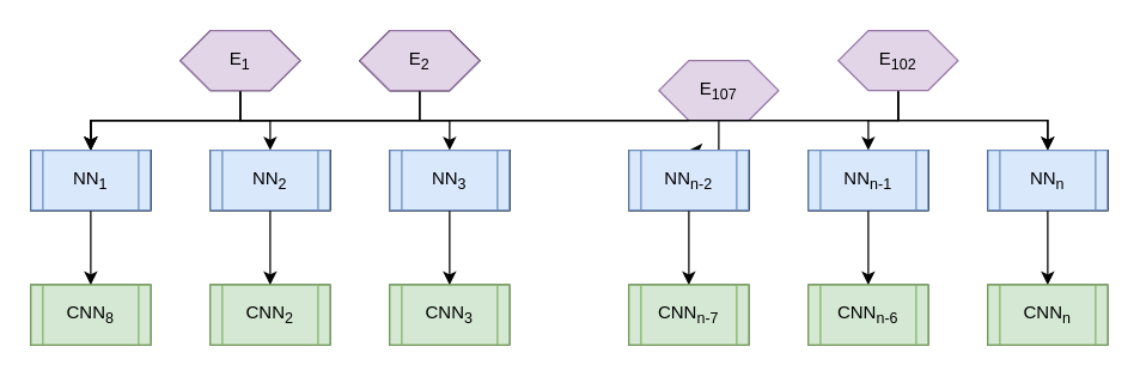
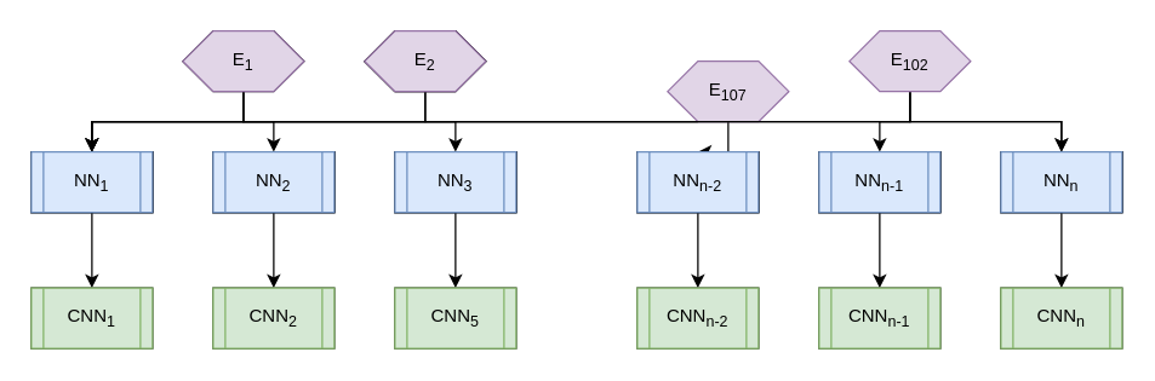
  <mxCell id="0" />
  <mxCell id="1" parent="0" />
  <mxCell id="2" value="E&lt;sub&gt;1&lt;/sub&gt;" style="shape=hexagon;perimeter=hexagonPerimeter2;whiteSpace=wrap;html=1;fixedSize=1;" vertex="1" parent="1"><mxGeometry x="120" y="20" width="80" height="40" as="geometry" /></mxCell>
  <mxCell id="3" style="edgeStyle=orthogonalEdgeStyle;rounded=0;orthogonalLoop=1;jettySize=auto;html=1;entryX=0.5;entryY=0;entryDx=0;entryDy=0;" edge="1" parent="1" source="6" target="38"><mxGeometry relative="1" as="geometry"><Array as="points"><mxPoint x="160" y="80" /><mxPoint x="60" y="80" /></Array></mxGeometry></mxCell>
  <mxCell id="4" style="edgeStyle=orthogonalEdgeStyle;rounded=0;orthogonalLoop=1;jettySize=auto;html=1;entryX=0.5;entryY=0;entryDx=0;entryDy=0;" edge="1" parent="1" source="6" target="44"><mxGeometry relative="1" as="geometry"><Array as="points"><mxPoint x="160" y="80" /><mxPoint x="700" y="80" /></Array></mxGeometry></mxCell>
  <mxCell id="5" style="edgeStyle=orthogonalEdgeStyle;rounded=0;orthogonalLoop=1;jettySize=auto;html=1;entryX=0.5;entryY=0;entryDx=0;entryDy=0;" edge="1" parent="1" source="6" target="40"><mxGeometry relative="1" as="geometry" /></mxCell>
  <mxCell id="6" value="E&lt;sub&gt;1&lt;/sub&gt;" style="shape=hexagon;perimeter=hexagonPerimeter2;whiteSpace=wrap;html=1;fixedSize=1;fillColor=#e1d5e7;strokeColor=#9673a6;" vertex="1" parent="1"><mxGeometry x="120" y="20" width="80" height="40" as="geometry" /></mxCell>
  <mxCell id="7" value="E&lt;sub&gt;2&lt;/sub&gt;" style="shape=hexagon;perimeter=hexagonPerimeter2;whiteSpace=wrap;html=1;fixedSize=1;" vertex="1" parent="1"><mxGeometry x="240" y="20" width="80" height="40" as="geometry" /></mxCell>
  <mxCell id="8" value="E&lt;sub&gt;2&lt;/sub&gt;" style="shape=hexagon;perimeter=hexagonPerimeter2;whiteSpace=wrap;html=1;fixedSize=1;" vertex="1" parent="1"><mxGeometry x="240" y="20" width="80" height="40" as="geometry" /></mxCell>
  <mxCell id="9" style="edgeStyle=orthogonalEdgeStyle;rounded=0;orthogonalLoop=1;jettySize=auto;html=1;" edge="1" parent="1" source="11" target="38"><mxGeometry relative="1" as="geometry"><Array as="points"><mxPoint x="280" y="80" /><mxPoint x="60" y="80" /></Array></mxGeometry></mxCell>
  <mxCell id="10" style="edgeStyle=orthogonalEdgeStyle;rounded=0;orthogonalLoop=1;jettySize=auto;html=1;entryX=0.5;entryY=0;entryDx=0;entryDy=0;" edge="1" parent="1" source="11" target="42"><mxGeometry relative="1" as="geometry" /></mxCell>
  <mxCell id="11" value="E&lt;sub&gt;2&lt;/sub&gt;" style="shape=hexagon;perimeter=hexagonPerimeter2;whiteSpace=wrap;html=1;fixedSize=1;fillColor=#e1d5e7;strokeColor=#9673a6;" vertex="1" parent="1"><mxGeometry x="240" y="20" width="80" height="40" as="geometry" /></mxCell>
  <mxCell id="12" style="edgeStyle=orthogonalEdgeStyle;rounded=0;orthogonalLoop=1;jettySize=auto;html=1;" edge="1" parent="1" source="14" target="38"><mxGeometry relative="1" as="geometry"><Array as="points"><mxPoint x="480" y="80" /><mxPoint x="60" y="80" /></Array></mxGeometry></mxCell>
  <mxCell id="13" style="edgeStyle=orthogonalEdgeStyle;rounded=0;orthogonalLoop=1;jettySize=auto;html=1;entryX=0.5;entryY=0;entryDx=0;entryDy=0;" edge="1" parent="1" source="14" target="46"><mxGeometry relative="1" as="geometry" /></mxCell>
  <mxCell id="14" value="E&lt;sub&gt;107&lt;/sub&gt;" style="shape=hexagon;perimeter=hexagonPerimeter2;whiteSpace=wrap;html=1;fixedSize=1;fillColor=#e1d5e7;strokeColor=#9673a6;" vertex="1" parent="1"><mxGeometry x="440" y="40" width="80" height="40" as="geometry" /></mxCell>
  <mxCell id="15" style="edgeStyle=orthogonalEdgeStyle;rounded=0;orthogonalLoop=1;jettySize=auto;html=1;entryX=0.5;entryY=0;entryDx=0;entryDy=0;" edge="1" parent="1" source="18" target="38"><mxGeometry relative="1" as="geometry"><Array as="points"><mxPoint x="600" y="80" /><mxPoint x="60" y="80" /></Array></mxGeometry></mxCell>
  <mxCell id="16" style="edgeStyle=orthogonalEdgeStyle;rounded=0;orthogonalLoop=1;jettySize=auto;html=1;entryX=0.5;entryY=0;entryDx=0;entryDy=0;" edge="1" parent="1" source="18" target="48"><mxGeometry relative="1" as="geometry" /></mxCell>
  <mxCell id="17" style="edgeStyle=orthogonalEdgeStyle;rounded=0;orthogonalLoop=1;jettySize=auto;html=1;entryX=0.5;entryY=0;entryDx=0;entryDy=0;" edge="1" parent="1" source="18" target="44"><mxGeometry relative="1" as="geometry"><Array as="points"><mxPoint x="600" y="80" /><mxPoint x="700" y="80" /></Array></mxGeometry></mxCell>
  <mxCell id="18" value="E&lt;sub&gt;102&lt;/sub&gt;" style="shape=hexagon;perimeter=hexagonPerimeter2;whiteSpace=wrap;html=1;fixedSize=1;fillColor=#e1d5e7;strokeColor=#9673a6;" vertex="1" parent="1"><mxGeometry x="560" y="20" width="80" height="40" as="geometry" /></mxCell>
  <mxCell id="19" value="NN&lt;sub&gt;1&lt;/sub&gt;" style="shape=process;whiteSpace=wrap;html=1;backgroundOutline=1;" vertex="1" parent="1"><mxGeometry x="20" y="100" width="80" height="40" as="geometry" /></mxCell>
  <mxCell id="20" value="NN&lt;sub&gt;1&lt;/sub&gt;" style="shape=process;whiteSpace=wrap;html=1;backgroundOutline=1;" vertex="1" parent="1"><mxGeometry x="140" y="100" width="80" height="40" as="geometry" /></mxCell>
  <mxCell id="21" value="NN&lt;sub&gt;1&lt;/sub&gt;" style="shape=process;whiteSpace=wrap;html=1;backgroundOutline=1;" vertex="1" parent="1"><mxGeometry x="260" y="100" width="80" height="40" as="geometry" /></mxCell>
  <mxCell id="22" value="NN&lt;sub&gt;1&lt;/sub&gt;" style="shape=process;whiteSpace=wrap;html=1;backgroundOutline=1;" vertex="1" parent="1"><mxGeometry x="660" y="100" width="80" height="40" as="geometry" /></mxCell>
  <mxCell id="23" value="NN&lt;sub&gt;1&lt;/sub&gt;" style="shape=process;whiteSpace=wrap;html=1;backgroundOutline=1;" vertex="1" parent="1"><mxGeometry x="420" y="100" width="80" height="40" as="geometry" /></mxCell>
  <mxCell id="24" value="NN&lt;sub&gt;1&lt;/sub&gt;" style="shape=process;whiteSpace=wrap;html=1;backgroundOutline=1;" vertex="1" parent="1"><mxGeometry x="540" y="100" width="80" height="40" as="geometry" /></mxCell>
  <mxCell id="25" value="NN&lt;sub&gt;1&lt;/sub&gt;" style="shape=process;whiteSpace=wrap;html=1;backgroundOutline=1;" vertex="1" parent="1"><mxGeometry x="20" y="100" width="80" height="40" as="geometry" /></mxCell>
  <mxCell id="26" value="NN&lt;sub&gt;2&lt;/sub&gt;" style="shape=process;whiteSpace=wrap;html=1;backgroundOutline=1;" vertex="1" parent="1"><mxGeometry x="140" y="100" width="80" height="40" as="geometry" /></mxCell>
  <mxCell id="27" value="NN&lt;sub&gt;3&lt;/sub&gt;" style="shape=process;whiteSpace=wrap;html=1;backgroundOutline=1;" vertex="1" parent="1"><mxGeometry x="260" y="100" width="80" height="40" as="geometry" /></mxCell>
  <mxCell id="28" value="NN&lt;sub&gt;n&lt;/sub&gt;" style="shape=process;whiteSpace=wrap;html=1;backgroundOutline=1;" vertex="1" parent="1"><mxGeometry x="660" y="100" width="80" height="40" as="geometry" /></mxCell>
  <mxCell id="29" value="NN&lt;sub&gt;n-2&lt;/sub&gt;" style="shape=process;whiteSpace=wrap;html=1;backgroundOutline=1;" vertex="1" parent="1"><mxGeometry x="420" y="100" width="80" height="40" as="geometry" /></mxCell>
  <mxCell id="30" value="NN&lt;sub&gt;n-1&lt;/sub&gt;" style="shape=process;whiteSpace=wrap;html=1;backgroundOutline=1;" vertex="1" parent="1"><mxGeometry x="540" y="100" width="80" height="40" as="geometry" /></mxCell>
  <mxCell id="31" value="NN&lt;sub&gt;1&lt;/sub&gt;" style="shape=process;whiteSpace=wrap;html=1;backgroundOutline=1;" vertex="1" parent="1"><mxGeometry x="20" y="100" width="80" height="40" as="geometry" /></mxCell>
  <mxCell id="32" value="NN&lt;sub&gt;1&lt;/sub&gt;" style="shape=process;whiteSpace=wrap;html=1;backgroundOutline=1;" vertex="1" parent="1"><mxGeometry x="140" y="100" width="80" height="40" as="geometry" /></mxCell>
  <mxCell id="33" value="NN&lt;sub&gt;1&lt;/sub&gt;" style="shape=process;whiteSpace=wrap;html=1;backgroundOutline=1;" vertex="1" parent="1"><mxGeometry x="260" y="100" width="80" height="40" as="geometry" /></mxCell>
  <mxCell id="34" value="NN&lt;sub&gt;1&lt;/sub&gt;" style="shape=process;whiteSpace=wrap;html=1;backgroundOutline=1;" vertex="1" parent="1"><mxGeometry x="660" y="100" width="80" height="40" as="geometry" /></mxCell>
  <mxCell id="35" value="NN&lt;sub&gt;1&lt;/sub&gt;" style="shape=process;whiteSpace=wrap;html=1;backgroundOutline=1;" vertex="1" parent="1"><mxGeometry x="420" y="100" width="80" height="40" as="geometry" /></mxCell>
  <mxCell id="36" value="NN&lt;sub&gt;1&lt;/sub&gt;" style="shape=process;whiteSpace=wrap;html=1;backgroundOutline=1;" vertex="1" parent="1"><mxGeometry x="540" y="100" width="80" height="40" as="geometry" /></mxCell>
  <mxCell id="37" style="edgeStyle=orthogonalEdgeStyle;rounded=0;orthogonalLoop=1;jettySize=auto;html=1;" edge="1" parent="1" source="38" target="55"><mxGeometry relative="1" as="geometry" /></mxCell>
  <mxCell id="38" value="NN&lt;sub&gt;1&lt;/sub&gt;" style="shape=process;whiteSpace=wrap;html=1;backgroundOutline=1;fillColor=#dae8fc;strokeColor=#6c8ebf;" vertex="1" parent="1"><mxGeometry x="20" y="100" width="80" height="40" as="geometry" /></mxCell>
  <mxCell id="39" style="edgeStyle=orthogonalEdgeStyle;rounded=0;orthogonalLoop=1;jettySize=auto;html=1;entryX=0.5;entryY=0;entryDx=0;entryDy=0;" edge="1" parent="1" source="40" target="56"><mxGeometry relative="1" as="geometry" /></mxCell>
  <mxCell id="40" value="NN&lt;sub&gt;2&lt;/sub&gt;" style="shape=process;whiteSpace=wrap;html=1;backgroundOutline=1;fillColor=#dae8fc;strokeColor=#6c8ebf;" vertex="1" parent="1"><mxGeometry x="140" y="100" width="80" height="40" as="geometry" /></mxCell>
  <mxCell id="41" style="edgeStyle=orthogonalEdgeStyle;rounded=0;orthogonalLoop=1;jettySize=auto;html=1;entryX=0.5;entryY=0;entryDx=0;entryDy=0;" edge="1" parent="1" source="42" target="57"><mxGeometry relative="1" as="geometry" /></mxCell>
  <mxCell id="42" value="NN&lt;sub&gt;3&lt;/sub&gt;" style="shape=process;whiteSpace=wrap;html=1;backgroundOutline=1;fillColor=#dae8fc;strokeColor=#6c8ebf;" vertex="1" parent="1"><mxGeometry x="260" y="100" width="80" height="40" as="geometry" /></mxCell>
  <mxCell id="43" style="edgeStyle=orthogonalEdgeStyle;rounded=0;orthogonalLoop=1;jettySize=auto;html=1;entryX=0.5;entryY=0;entryDx=0;entryDy=0;" edge="1" parent="1" source="44" target="58"><mxGeometry relative="1" as="geometry" /></mxCell>
  <mxCell id="44" value="NN&lt;sub&gt;n&lt;/sub&gt;" style="shape=process;whiteSpace=wrap;html=1;backgroundOutline=1;fillColor=#dae8fc;strokeColor=#6c8ebf;" vertex="1" parent="1"><mxGeometry x="660" y="100" width="80" height="40" as="geometry" /></mxCell>
  <mxCell id="45" style="edgeStyle=orthogonalEdgeStyle;rounded=0;orthogonalLoop=1;jettySize=auto;html=1;" edge="1" parent="1" source="46" target="59"><mxGeometry relative="1" as="geometry" /></mxCell>
  <mxCell id="46" value="NN&lt;sub&gt;n-2&lt;/sub&gt;" style="shape=process;whiteSpace=wrap;html=1;backgroundOutline=1;fillColor=#dae8fc;strokeColor=#6c8ebf;" vertex="1" parent="1"><mxGeometry x="420" y="100" width="80" height="40" as="geometry" /></mxCell>
  <mxCell id="47" style="edgeStyle=orthogonalEdgeStyle;rounded=0;orthogonalLoop=1;jettySize=auto;html=1;entryX=0.5;entryY=0;entryDx=0;entryDy=0;" edge="1" parent="1" source="48" target="60"><mxGeometry relative="1" as="geometry" /></mxCell>
  <mxCell id="48" value="NN&lt;sub&gt;n-1&lt;/sub&gt;" style="shape=process;whiteSpace=wrap;html=1;backgroundOutline=1;fillColor=#dae8fc;strokeColor=#6c8ebf;" vertex="1" parent="1"><mxGeometry x="540" y="100" width="80" height="40" as="geometry" /></mxCell>
  <mxCell id="49" value="NN&lt;sub&gt;1&lt;/sub&gt;" style="shape=process;whiteSpace=wrap;html=1;backgroundOutline=1;" vertex="1" parent="1"><mxGeometry x="20" y="190" width="80" height="40" as="geometry" /></mxCell>
  <mxCell id="50" value="NN&lt;sub&gt;1&lt;/sub&gt;" style="shape=process;whiteSpace=wrap;html=1;backgroundOutline=1;" vertex="1" parent="1"><mxGeometry x="140" y="190" width="80" height="40" as="geometry" /></mxCell>
  <mxCell id="51" value="NN&lt;sub&gt;1&lt;/sub&gt;" style="shape=process;whiteSpace=wrap;html=1;backgroundOutline=1;" vertex="1" parent="1"><mxGeometry x="260" y="190" width="80" height="40" as="geometry" /></mxCell>
  <mxCell id="52" value="NN&lt;sub&gt;1&lt;/sub&gt;" style="shape=process;whiteSpace=wrap;html=1;backgroundOutline=1;" vertex="1" parent="1"><mxGeometry x="660" y="190" width="80" height="40" as="geometry" /></mxCell>
  <mxCell id="53" value="NN&lt;sub&gt;1&lt;/sub&gt;" style="shape=process;whiteSpace=wrap;html=1;backgroundOutline=1;" vertex="1" parent="1"><mxGeometry x="420" y="190" width="80" height="40" as="geometry" /></mxCell>
  <mxCell id="54" value="NN&lt;sub&gt;1&lt;/sub&gt;" style="shape=process;whiteSpace=wrap;html=1;backgroundOutline=1;" vertex="1" parent="1"><mxGeometry x="540" y="190" width="80" height="40" as="geometry" /></mxCell>
- <mxCell id="55" value="CNN&lt;sub&gt;8&lt;/sub&gt;" style="shape=process;whiteSpace=wrap;html=1;backgroundOutline=1;fillColor=#d5e8d4;strokeColor=#82b366;" vertex="1" parent="1"><mxGeometry x="20" y="190" width="80" height="40" as="geometry" /></mxCell>
+ <mxCell id="55" value="CNN&lt;sub&gt;1&lt;/sub&gt;" style="shape=process;whiteSpace=wrap;html=1;backgroundOutline=1;fillColor=#d5e8d4;strokeColor=#82b366;" vertex="1" parent="1"><mxGeometry x="20" y="190" width="80" height="40" as="geometry" /></mxCell>
  <mxCell id="56" value="CNN&lt;sub&gt;2&lt;/sub&gt;" style="shape=process;whiteSpace=wrap;html=1;backgroundOutline=1;fillColor=#d5e8d4;strokeColor=#82b366;" vertex="1" parent="1"><mxGeometry x="140" y="190" width="80" height="40" as="geometry" /></mxCell>
- <mxCell id="57" value="CNN&lt;sub&gt;3&lt;/sub&gt;" style="shape=process;whiteSpace=wrap;html=1;backgroundOutline=1;fillColor=#d5e8d4;strokeColor=#82b366;" vertex="1" parent="1"><mxGeometry x="260" y="190" width="80" height="40" as="geometry" /></mxCell>
+ <mxCell id="57" value="CNN&lt;sub&gt;5&lt;/sub&gt;" style="shape=process;whiteSpace=wrap;html=1;backgroundOutline=1;fillColor=#d5e8d4;strokeColor=#82b366;" vertex="1" parent="1"><mxGeometry x="260" y="190" width="80" height="40" as="geometry" /></mxCell>
  <mxCell id="58" value="CNN&lt;sub&gt;n&lt;/sub&gt;" style="shape=process;whiteSpace=wrap;html=1;backgroundOutline=1;fillColor=#d5e8d4;strokeColor=#82b366;" vertex="1" parent="1"><mxGeometry x="660" y="190" width="80" height="40" as="geometry" /></mxCell>
- <mxCell id="59" value="CNN&lt;sub&gt;n-7&lt;/sub&gt;" style="shape=process;whiteSpace=wrap;html=1;backgroundOutline=1;fillColor=#d5e8d4;strokeColor=#82b366;" vertex="1" parent="1"><mxGeometry x="420" y="190" width="80" height="40" as="geometry" /></mxCell>
- <mxCell id="60" value="CNN&lt;sub&gt;n-6&lt;/sub&gt;" style="shape=process;whiteSpace=wrap;html=1;backgroundOutline=1;fillColor=#d5e8d4;strokeColor=#82b366;" vertex="1" parent="1"><mxGeometry x="540" y="190" width="80" height="40" as="geometry" /></mxCell>
+ <mxCell id="59" value="CNN&lt;sub&gt;n-2&lt;/sub&gt;" style="shape=process;whiteSpace=wrap;html=1;backgroundOutline=1;fillColor=#d5e8d4;strokeColor=#82b366;" vertex="1" parent="1"><mxGeometry x="420" y="190" width="80" height="40" as="geometry" /></mxCell>
+ <mxCell id="60" value="CNN&lt;sub&gt;n-1&lt;/sub&gt;" style="shape=process;whiteSpace=wrap;html=1;backgroundOutline=1;fillColor=#d5e8d4;strokeColor=#82b366;" vertex="1" parent="1"><mxGeometry x="540" y="190" width="80" height="40" as="geometry" /></mxCell>
